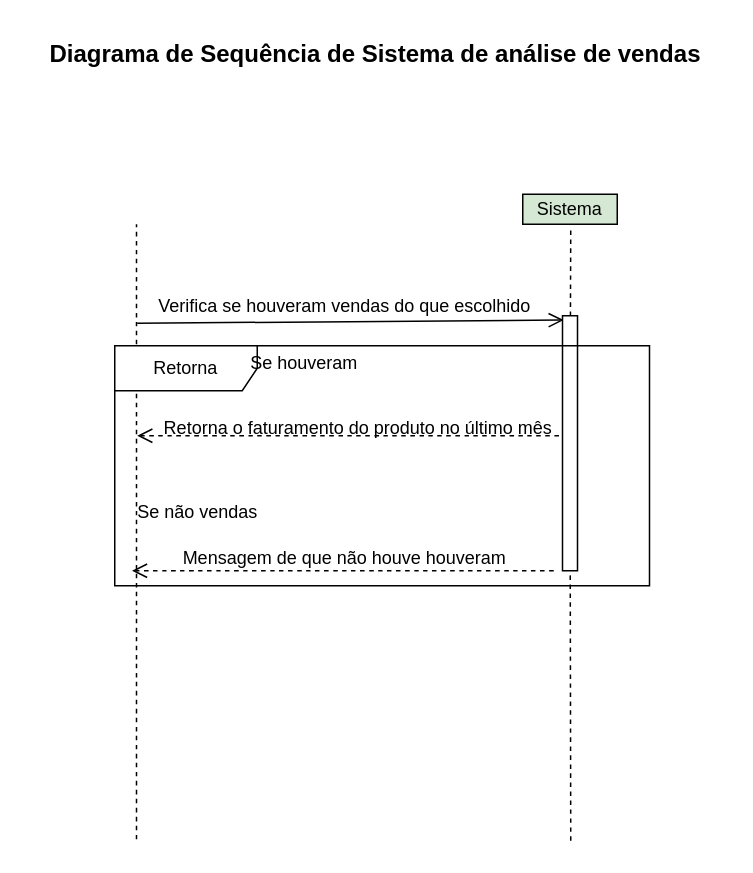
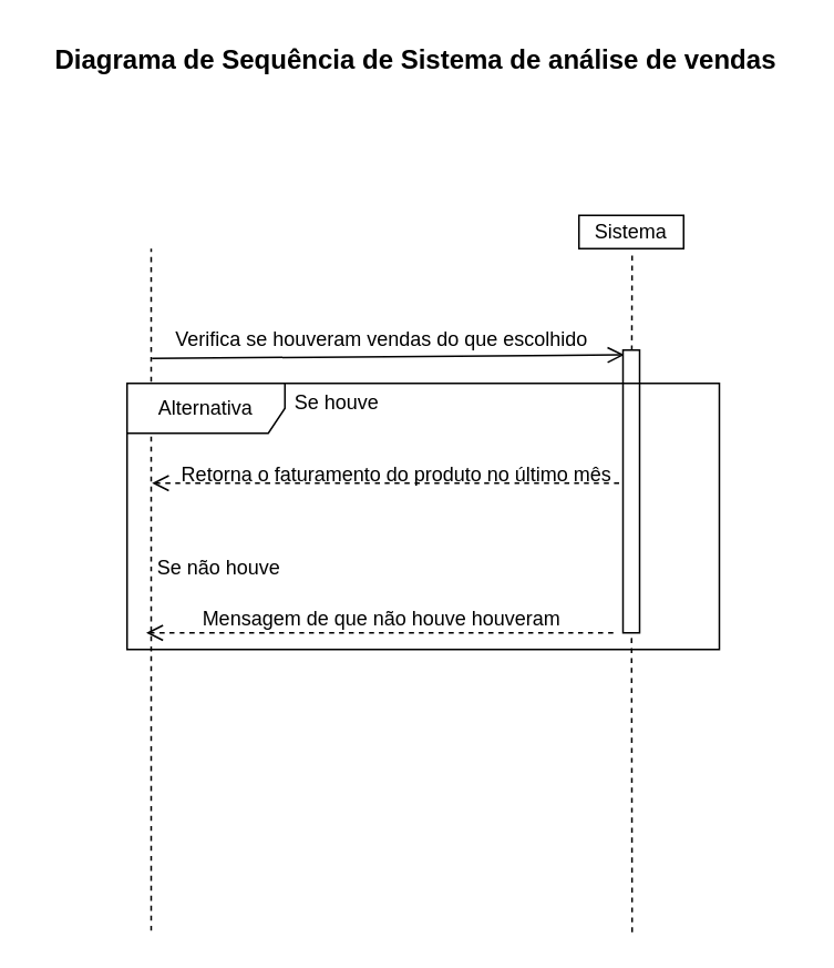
  <mxCell id="0" />
  <mxCell id="1" parent="0" />
  <mxCell id="2" value="&lt;font style=&quot;font-size: 12px;&quot;&gt;Retorna o faturamento do produto no último mês&lt;/font&gt;" style="text;html=1;align=center;verticalAlign=middle;whiteSpace=wrap;rounded=0;fontSize=16;" vertex="1" parent="1"><mxGeometry x="72" y="267" width="333" height="32" as="geometry" /></mxCell>
  <mxCell id="3" value="" style="endArrow=none;dashed=1;html=1;rounded=0;fontSize=12;startSize=8;endSize=8;curved=1;" edge="1" parent="1"><mxGeometry width="50" height="50" relative="1" as="geometry"><mxPoint x="90.5" y="559" as="sourcePoint" /><mxPoint x="90.5" y="149" as="targetPoint" /></mxGeometry></mxCell>
- <mxCell id="4" value="Sistema" style="rounded=0;whiteSpace=wrap;html=1;fillColor=#d5e8d4;" vertex="1" parent="1"><mxGeometry x="348" y="129" width="63" height="20" as="geometry" /></mxCell>
+ <mxCell id="4" value="Sistema" style="rounded=0;whiteSpace=wrap;html=1;" vertex="1" parent="1"><mxGeometry x="348" y="129" width="63" height="20" as="geometry" /></mxCell>
  <mxCell id="5" value="" style="endArrow=none;dashed=1;html=1;rounded=0;fontSize=12;startSize=8;endSize=8;curved=1;" edge="1" parent="1" source="10"><mxGeometry width="50" height="50" relative="1" as="geometry"><mxPoint x="380" y="560" as="sourcePoint" /><mxPoint x="380" y="150" as="targetPoint" /></mxGeometry></mxCell>
  <mxCell id="6" value="Diagrama de Sequência de Sistema de análise de vendas" style="text;html=1;align=center;verticalAlign=middle;whiteSpace=wrap;rounded=0;fontSize=16;fontStyle=1" vertex="1" parent="1"><mxGeometry x="20" y="20" width="460" height="30" as="geometry" /></mxCell>
  <mxCell id="7" value="" style="endArrow=open;html=1;rounded=0;fontSize=12;startSize=8;endSize=8;curved=1;endFill=0;entryX=0.083;entryY=0.017;entryDx=0;entryDy=0;entryPerimeter=0;" edge="1" parent="1" target="10"><mxGeometry width="50" height="50" relative="1" as="geometry"><mxPoint x="91" y="215" as="sourcePoint" /><mxPoint x="381" y="215" as="targetPoint" /></mxGeometry></mxCell>
  <mxCell id="8" value="&lt;font style=&quot;font-size: 12px;&quot;&gt;Verifica se houveram vendas do que escolhido&lt;/font&gt;" style="text;html=1;align=center;verticalAlign=middle;whiteSpace=wrap;rounded=0;fontSize=16;" vertex="1" parent="1"><mxGeometry x="63" y="187" width="333" height="30" as="geometry" /></mxCell>
  <mxCell id="9" value="" style="endArrow=none;dashed=1;html=1;rounded=0;fontSize=12;startSize=8;endSize=8;curved=1;" edge="1" parent="1" target="10"><mxGeometry width="50" height="50" relative="1" as="geometry"><mxPoint x="380" y="560" as="sourcePoint" /><mxPoint x="380" y="150" as="targetPoint" /></mxGeometry></mxCell>
  <mxCell id="10" value="" style="rounded=0;whiteSpace=wrap;html=1;" vertex="1" parent="1"><mxGeometry x="374.5" y="210" width="10" height="170" as="geometry" /></mxCell>
- <mxCell id="11" value="Retorna" style="shape=umlFrame;whiteSpace=wrap;html=1;pointerEvents=0;width=95;height=30;" vertex="1" parent="1"><mxGeometry x="76" y="230" width="356.5" height="160" as="geometry" /></mxCell>
- <mxCell id="12" value="&lt;font style=&quot;font-size: 12px;&quot;&gt;Se houveram&lt;/font&gt;" style="text;html=1;align=center;verticalAlign=middle;whiteSpace=wrap;rounded=0;fontSize=16;" vertex="1" parent="1"><mxGeometry x="131" y="225" width="143" height="30" as="geometry" /></mxCell>
+ <mxCell id="11" value="Alternativa" style="shape=umlFrame;whiteSpace=wrap;html=1;pointerEvents=0;width=95;height=30;" vertex="1" parent="1"><mxGeometry x="76" y="230" width="356.5" height="160" as="geometry" /></mxCell>
+ <mxCell id="12" value="&lt;font style=&quot;font-size: 12px;&quot;&gt;Se houve&lt;/font&gt;" style="text;html=1;align=center;verticalAlign=middle;whiteSpace=wrap;rounded=0;fontSize=16;" vertex="1" parent="1"><mxGeometry x="131" y="225" width="143" height="30" as="geometry" /></mxCell>
  <mxCell id="13" value="" style="endArrow=none;dashed=1;html=1;rounded=0;fontSize=12;startSize=8;endSize=8;curved=1;startArrow=open;startFill=0;" edge="1" parent="1"><mxGeometry width="50" height="50" relative="1" as="geometry"><mxPoint x="91" y="290" as="sourcePoint" /><mxPoint x="375" y="290" as="targetPoint" /></mxGeometry></mxCell>
- <mxCell id="14" value="&lt;font style=&quot;font-size: 12px;&quot;&gt;Se não vendas&lt;/font&gt;" style="text;html=1;align=center;verticalAlign=middle;whiteSpace=wrap;rounded=0;fontSize=16;" vertex="1" parent="1"><mxGeometry x="60" y="324" width="143" height="30" as="geometry" /></mxCell>
+ <mxCell id="14" value="&lt;font style=&quot;font-size: 12px;&quot;&gt;Se não houve&lt;/font&gt;" style="text;html=1;align=center;verticalAlign=middle;whiteSpace=wrap;rounded=0;fontSize=16;" vertex="1" parent="1"><mxGeometry x="60" y="324" width="143" height="30" as="geometry" /></mxCell>
  <mxCell id="15" value="&lt;span style=&quot;font-size: 12px;&quot;&gt;Mensagem de que não houve houveram&lt;/span&gt;" style="text;html=1;align=center;verticalAlign=middle;whiteSpace=wrap;rounded=0;fontSize=16;" vertex="1" parent="1"><mxGeometry x="62.5" y="354" width="333" height="32" as="geometry" /></mxCell>
  <mxCell id="16" value="" style="endArrow=none;dashed=1;html=1;rounded=0;fontSize=12;startSize=8;endSize=8;curved=1;startArrow=open;startFill=0;" edge="1" parent="1"><mxGeometry width="50" height="50" relative="1" as="geometry"><mxPoint x="87.5" y="380" as="sourcePoint" /><mxPoint x="371.5" y="380" as="targetPoint" /></mxGeometry></mxCell>
